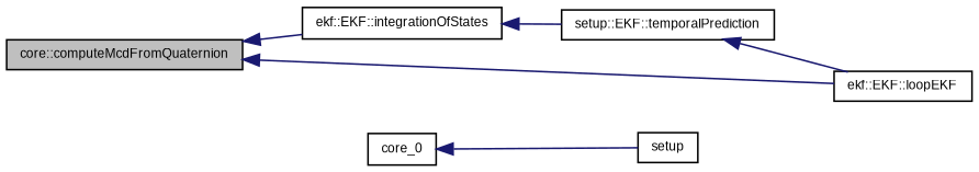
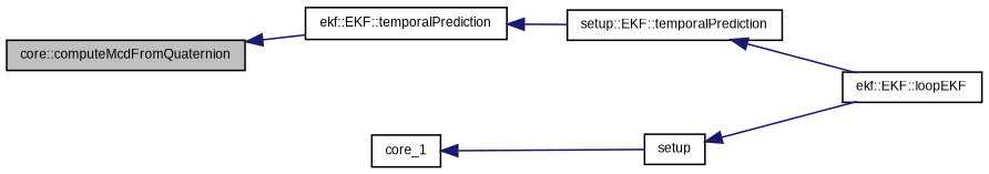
  digraph {
    fontname="Liberation Sans"
    rankdir=LR
    node [color=black fontname="Liberation Sans" fontsize=8 shape=record]
    edge [color=midnightblue dir=back fontname="Liberation Sans" fontsize=8 labelfontname=DejaVuSansMono labelfontsize=8 style=solid]
    n1 [fillcolor=grey75 fontcolor=black height=0.2 label="core::computeMcdFromQuaternion" style=filled width=0.4]
-   n2 [height=0.2 label="ekf::EKF::integrationOfStates" width=0.4]
+   n2 [height=0.2 label="ekf::EKF::temporalPrediction" width=0.4]
    n3 [height=0.2 label="ekf::EKF::loopEKF" width=0.4]
    n4 [height=0.2 label="setup::EKF::temporalPrediction" width=0.4]
-   n5 [height=0.2 label=core_0 width=0.4]
+   n5 [height=0.2 label=core_1 width=0.4]
    n6 [height=0.2 label=setup width=0.4]
    n1 -> n2
-   n1 -> n3
+   n6 -> n3
    n2 -> n4
    n4 -> n3
    n5 -> n6
  }
